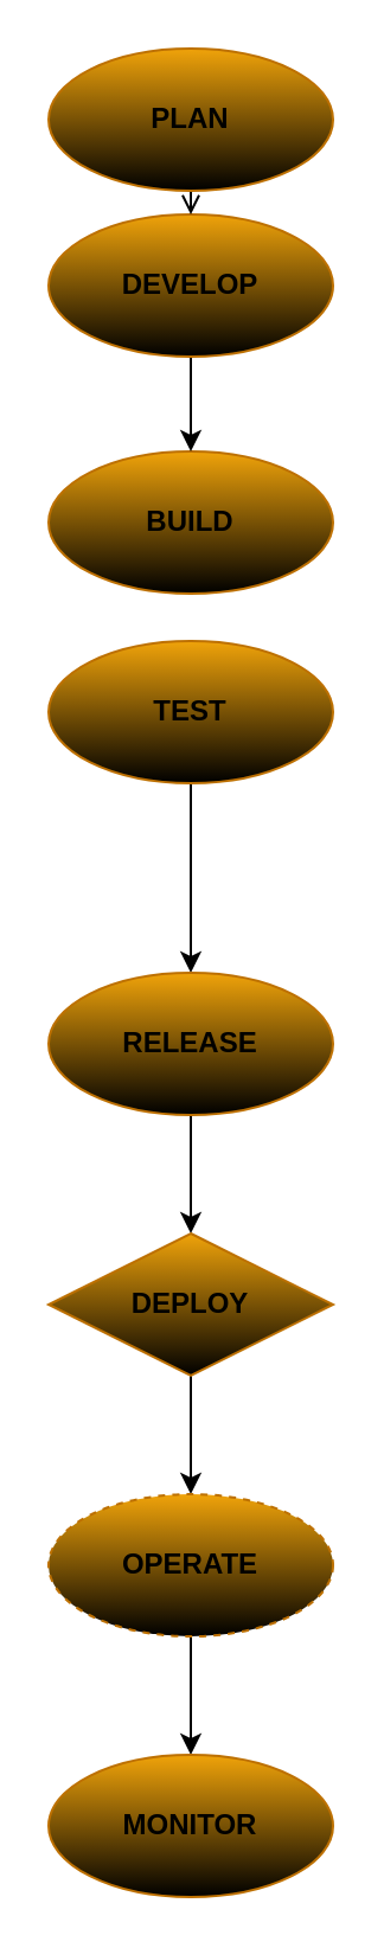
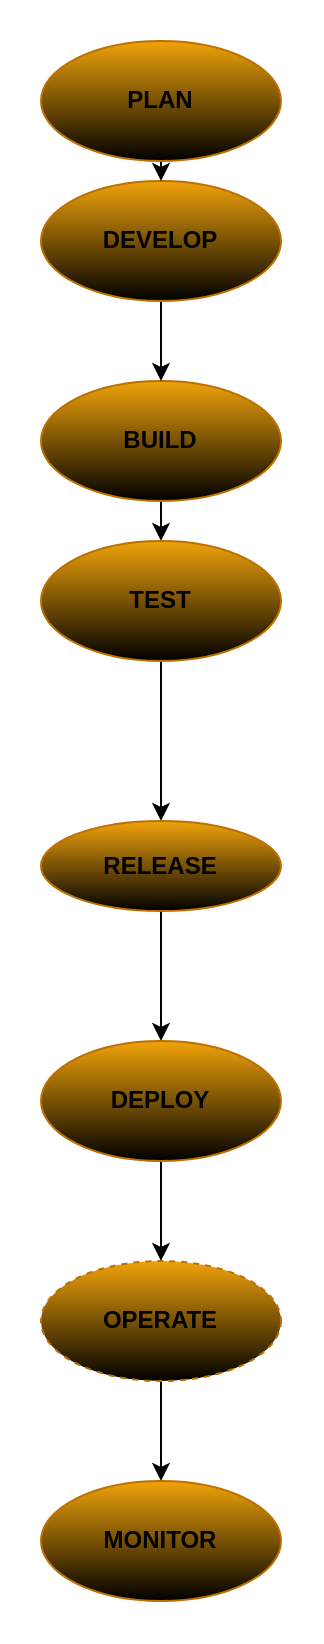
  <mxCell id="0" />
  <mxCell id="1" parent="0" />
+ <mxCell id="2" style="edgeStyle=orthogonalEdgeStyle;rounded=0;orthogonalLoop=1;jettySize=auto;html=1;exitX=0.5;exitY=1;exitDx=0;exitDy=0;entryX=0.5;entryY=0;entryDx=0;entryDy=0;" edge="1" parent="1" source="3" target="9"><mxGeometry relative="1" as="geometry" /></mxCell>
  <mxCell id="3" value="BUILD" style="ellipse;whiteSpace=wrap;html=1;fillColor=#f0a30a;fontColor=light-dark(#000000, #170202);strokeColor=#BD7000;gradientColor=default;fontStyle=1" vertex="1" parent="1"><mxGeometry x="20" y="190" width="120" height="60" as="geometry" /></mxCell>
  <mxCell id="4" style="edgeStyle=orthogonalEdgeStyle;rounded=0;orthogonalLoop=1;jettySize=auto;html=1;exitX=0.5;exitY=1;exitDx=0;exitDy=0;entryX=0.5;entryY=0;entryDx=0;entryDy=0;" edge="1" parent="1" source="5" target="3"><mxGeometry relative="1" as="geometry" /></mxCell>
  <mxCell id="5" value="DEVELOP" style="ellipse;whiteSpace=wrap;html=1;fillColor=#f0a30a;fontColor=light-dark(#000000, #180101);strokeColor=#BD7000;gradientColor=default;fontStyle=1" vertex="1" parent="1"><mxGeometry x="20" y="90" width="120" height="60" as="geometry" /></mxCell>
- <mxCell id="6" style="edgeStyle=orthogonalEdgeStyle;rounded=0;orthogonalLoop=1;jettySize=auto;html=1;exitX=0.5;exitY=1;exitDx=0;exitDy=0;entryX=0.5;entryY=0;entryDx=0;entryDy=0;endArrow=open;" edge="1" parent="1" source="7" target="5"><mxGeometry relative="1" as="geometry" /></mxCell>
+ <mxCell id="6" style="edgeStyle=orthogonalEdgeStyle;rounded=0;orthogonalLoop=1;jettySize=auto;html=1;exitX=0.5;exitY=1;exitDx=0;exitDy=0;entryX=0.5;entryY=0;entryDx=0;entryDy=0;" edge="1" parent="1" source="7" target="5"><mxGeometry relative="1" as="geometry" /></mxCell>
  <mxCell id="7" value="PLAN" style="ellipse;whiteSpace=wrap;html=1;fillColor=#f0a30a;strokeColor=#BD7000;fontColor=light-dark(#000000,#0A0A0A);gradientColor=default;fontStyle=1" vertex="1" parent="1"><mxGeometry x="20" y="20" width="120" height="60" as="geometry" /></mxCell>
  <mxCell id="8" style="edgeStyle=orthogonalEdgeStyle;rounded=0;orthogonalLoop=1;jettySize=auto;html=1;exitX=0.5;exitY=1;exitDx=0;exitDy=0;entryX=0.5;entryY=0;entryDx=0;entryDy=0;" edge="1" parent="1" source="9" target="11"><mxGeometry relative="1" as="geometry" /></mxCell>
  <mxCell id="9" value="TEST" style="ellipse;whiteSpace=wrap;html=1;fillColor=#f0a30a;fontColor=light-dark(#000000, #130606);strokeColor=#BD7000;gradientColor=default;fontStyle=1" vertex="1" parent="1"><mxGeometry x="20" y="270" width="120" height="60" as="geometry" /></mxCell>
  <mxCell id="10" style="edgeStyle=orthogonalEdgeStyle;rounded=0;orthogonalLoop=1;jettySize=auto;html=1;exitX=0.5;exitY=1;exitDx=0;exitDy=0;entryX=0.5;entryY=0;entryDx=0;entryDy=0;" edge="1" parent="1" source="11" target="13"><mxGeometry relative="1" as="geometry" /></mxCell>
- <mxCell id="11" value="RELEASE" style="ellipse;whiteSpace=wrap;html=1;fillColor=#f0a30a;fontColor=light-dark(#000000,#000000);strokeColor=#BD7000;gradientColor=default;fontStyle=1" vertex="1" parent="1"><mxGeometry x="20" y="410" width="120" height="60" as="geometry" /></mxCell>
+ <mxCell id="11" value="RELEASE" style="ellipse;whiteSpace=wrap;html=1;fillColor=#f0a30a;fontColor=light-dark(#000000,#000000);strokeColor=#BD7000;gradientColor=default;fontStyle=1" vertex="1" parent="1"><mxGeometry x="20" y="410" width="120" height="45" as="geometry" /></mxCell>
  <mxCell id="12" style="edgeStyle=orthogonalEdgeStyle;rounded=0;orthogonalLoop=1;jettySize=auto;html=1;exitX=0.5;exitY=1;exitDx=0;exitDy=0;entryX=0.5;entryY=0;entryDx=0;entryDy=0;" edge="1" parent="1" source="13" target="15"><mxGeometry relative="1" as="geometry" /></mxCell>
- <mxCell id="13" value="DEPLOY" style="rhombus;whiteSpace=wrap;html=1;fillColor=#f0a30a;fontColor=light-dark(#000000,#000000);strokeColor=#BD7000;gradientColor=default;fontStyle=1;" vertex="1" parent="1"><mxGeometry x="20" y="520" width="120" height="60" as="geometry" /></mxCell>
+ <mxCell id="13" value="DEPLOY" style="ellipse;whiteSpace=wrap;html=1;fillColor=#f0a30a;fontColor=light-dark(#000000,#000000);strokeColor=#BD7000;gradientColor=default;fontStyle=1" vertex="1" parent="1"><mxGeometry x="20" y="520" width="120" height="60" as="geometry" /></mxCell>
  <mxCell id="14" style="edgeStyle=orthogonalEdgeStyle;rounded=0;orthogonalLoop=1;jettySize=auto;html=1;exitX=0.5;exitY=1;exitDx=0;exitDy=0;entryX=0.5;entryY=0;entryDx=0;entryDy=0;" edge="1" parent="1" source="15" target="16"><mxGeometry relative="1" as="geometry" /></mxCell>
  <mxCell id="15" value="OPERATE" style="ellipse;whiteSpace=wrap;html=1;fillColor=#f0a30a;fontColor=light-dark(#000000,#000000);strokeColor=#BD7000;gradientColor=default;fontStyle=1;dashed=1;" vertex="1" parent="1"><mxGeometry x="20" y="630" width="120" height="60" as="geometry" /></mxCell>
  <mxCell id="16" value="MONITOR" style="ellipse;whiteSpace=wrap;html=1;fillColor=#f0a30a;fontColor=light-dark(#000000,#000000);strokeColor=#BD7000;gradientColor=default;fontStyle=1" vertex="1" parent="1"><mxGeometry x="20" y="740" width="120" height="60" as="geometry" /></mxCell>
